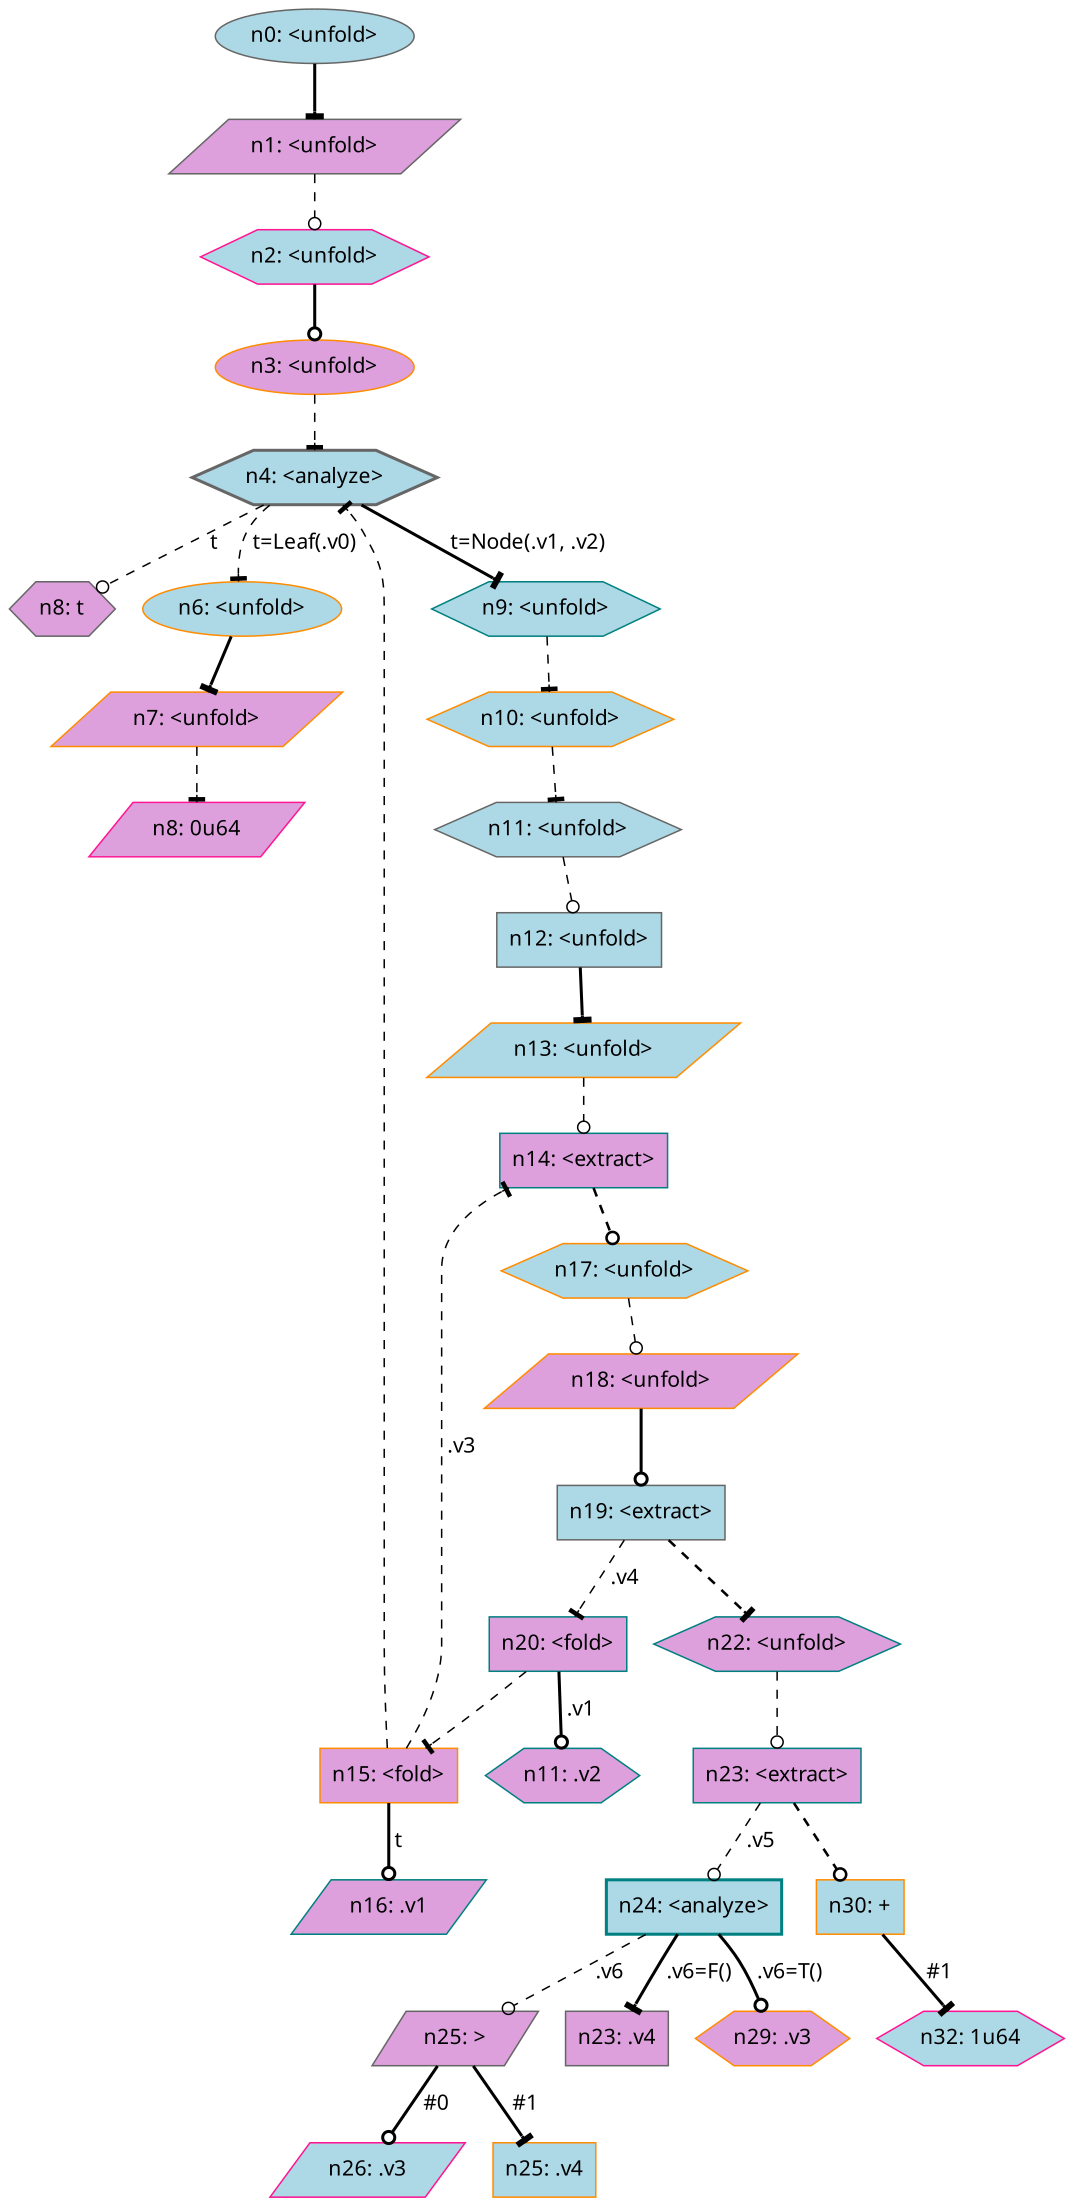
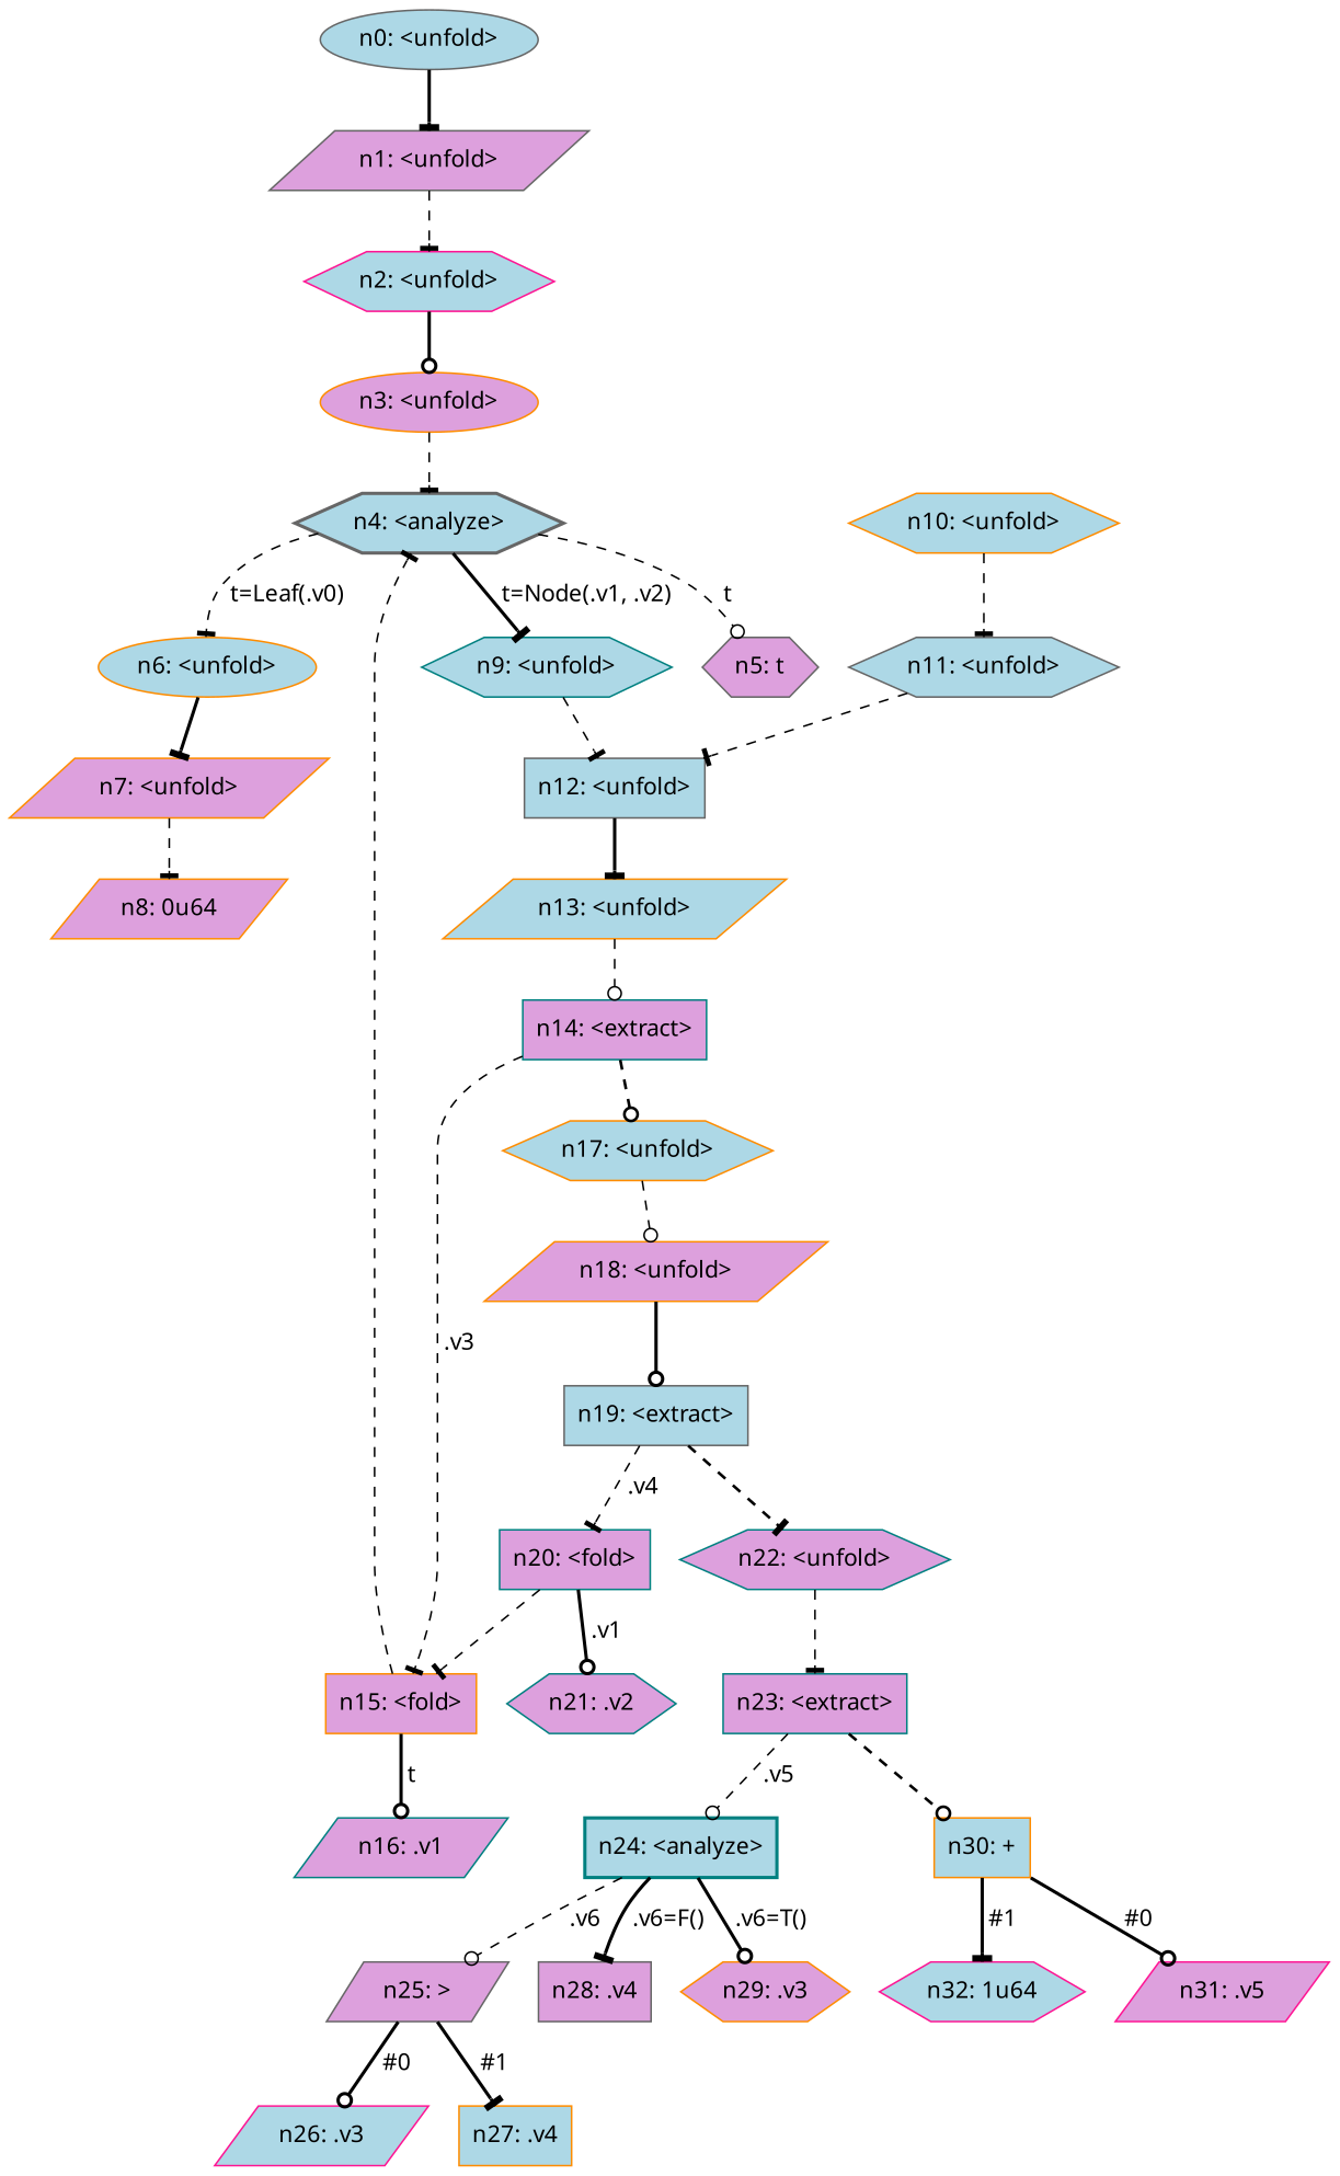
  digraph {
    node [color=darkorange fillcolor=plum fontname="bold helvetica" shape=hexagon style=filled]
    edge [arrowhead=tee fontname="bold helvetica" style=dashed]
    n1 [color=gray40 fillcolor=lightblue label="n0: <unfold>" shape=ellipse]
    n2 [color=gray40 label="n1: <unfold>" shape=parallelogram]
    n3 [color=deeppink fillcolor=lightblue label="n2: <unfold>"]
    n4 [label="n3: <unfold>" shape=ellipse]
    n5 [color=gray40 fillcolor=lightblue label="n4: <analyze>" style="bold,filled"]
-   n6 [color=gray40 label="n8: t"]
+   n6 [color=gray40 label="n5: t"]
    n7 [fillcolor=lightblue label="n6: <unfold>" shape=ellipse]
    n8 [color=teal fillcolor=lightblue label="n9: <unfold>"]
    n9 [label="n7: <unfold>" shape=parallelogram]
    n10 [fillcolor=lightblue label="n10: <unfold>"]
-   n11 [color=deeppink label="n8: 0u64" shape=parallelogram]
+   n11 [label="n8: 0u64" shape=parallelogram]
    n12 [color=gray40 fillcolor=lightblue label="n11: <unfold>"]
    n13 [color=gray40 fillcolor=lightblue label="n12: <unfold>" shape=box]
    n14 [fillcolor=lightblue label="n13: <unfold>" shape=parallelogram]
    n15 [color=teal label="n14: <extract>" shape=box]
    n16 [label="n15: <fold>" shape=box]
    n17 [fillcolor=lightblue label="n17: <unfold>"]
    n18 [color=teal label="n16: .v1" shape=parallelogram]
    n19 [label="n18: <unfold>" shape=parallelogram]
    n20 [color=gray40 fillcolor=lightblue label="n19: <extract>" shape=box]
    n21 [color=teal label="n20: <fold>" shape=box]
    n22 [color=teal label="n22: <unfold>"]
-   n23 [color=teal label="n11: .v2"]
+   n23 [color=teal label="n21: .v2"]
    n24 [color=teal label="n23: <extract>" shape=box]
    n25 [color=teal fillcolor=lightblue label="n24: <analyze>" shape=box style="bold,filled"]
    n26 [fillcolor=lightblue label="n30: +" shape=box]
    n27 [color=gray40 label="n25: >" shape=parallelogram]
-   n28 [color=gray40 label="n23: .v4" shape=box]
+   n28 [color=gray40 label="n28: .v4" shape=box]
    n29 [label="n29: .v3"]
+   n30 [color=deeppink label="n31: .v5" shape=parallelogram]
    n31 [color=deeppink fillcolor=lightblue label="n32: 1u64"]
    n32 [color=deeppink fillcolor=lightblue label="n26: .v3" shape=parallelogram]
-   n33 [fillcolor=lightblue label="n25: .v4" shape=box]
+   n33 [fillcolor=lightblue label="n27: .v4" shape=box]
    n1 -> n2 [style=bold]
-   n2 -> n3 [arrowhead=odot]
+   n2 -> n3
    n3 -> n4 [arrowhead=odot style=bold]
    n4 -> n5
    n5 -> n6 [arrowhead=odot label=" t "]
    n5 -> n7 [label=" t=Leaf(.v0) "]
    n5 -> n8 [label=" t=Node(.v1, .v2) " style=bold]
    n7 -> n9 [style=bold]
-   n8 -> n10
+   n8 -> n13
    n9 -> n11
    n10 -> n12
-   n12 -> n13 [arrowhead=odot]
+   n12 -> n13
    n13 -> n14 [style=bold]
    n14 -> n15 [arrowhead=odot]
-   n16 -> n15 [label=" .v3 "]
+   n15 -> n16 [label=" .v3 "]
    n15 -> n17 [arrowhead=odot penwidth=1.7]
    n16 -> n5
    n16 -> n18 [arrowhead=odot label=" t " style=bold]
    n17 -> n19 [arrowhead=odot]
    n19 -> n20 [arrowhead=odot style=bold]
    n20 -> n21 [label=" .v4 "]
    n20 -> n22 [penwidth=1.7]
    n21 -> n16
    n21 -> n23 [arrowhead=odot label=" .v1 " style=bold]
-   n22 -> n24 [arrowhead=odot]
+   n22 -> n24
    n24 -> n25 [arrowhead=odot label=" .v5 "]
    n24 -> n26 [arrowhead=odot penwidth=1.7]
    n25 -> n27 [arrowhead=odot label=" .v6 "]
    n25 -> n28 [label=" .v6=F() " style=bold]
    n25 -> n29 [arrowhead=odot label=" .v6=T() " style=bold]
+   n26 -> n30 [arrowhead=odot label=" #0 " style=bold]
    n26 -> n31 [label=" #1 " style=bold]
    n27 -> n32 [arrowhead=odot label=" #0 " style=bold]
    n27 -> n33 [label=" #1 " style=bold]
  }
